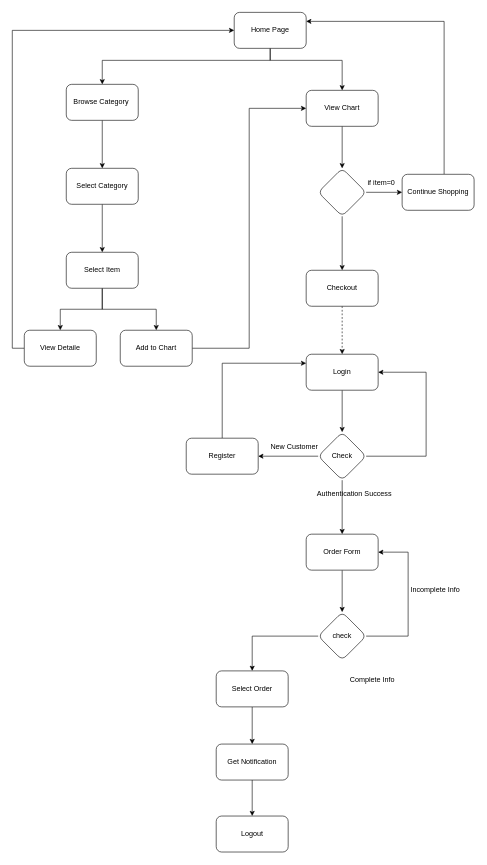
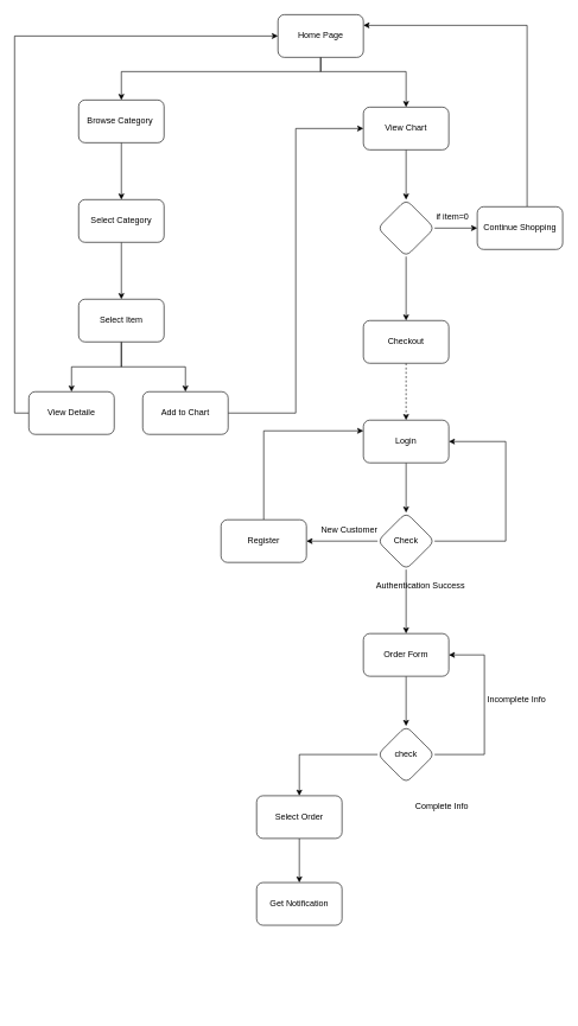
  <mxCell id="0" />
  <mxCell id="1" parent="0" />
  <mxCell id="2" value="" style="edgeStyle=orthogonalEdgeStyle;rounded=0;orthogonalLoop=1;jettySize=auto;html=1;" parent="1" source="4" target="6" edge="1"><mxGeometry relative="1" as="geometry"><Array as="points"><mxPoint x="450" y="100" /><mxPoint x="170" y="100" /></Array></mxGeometry></mxCell>
  <mxCell id="3" value="" style="edgeStyle=orthogonalEdgeStyle;rounded=0;orthogonalLoop=1;jettySize=auto;html=1;" parent="1" source="4" target="17" edge="1"><mxGeometry relative="1" as="geometry"><Array as="points"><mxPoint x="450" y="100" /><mxPoint x="570" y="100" /></Array></mxGeometry></mxCell>
  <mxCell id="4" value="Home Page" style="rounded=1;whiteSpace=wrap;html=1;" parent="1" vertex="1"><mxGeometry x="390" y="20" width="120" height="60" as="geometry" /></mxCell>
  <mxCell id="5" value="" style="edgeStyle=orthogonalEdgeStyle;rounded=0;orthogonalLoop=1;jettySize=auto;html=1;" parent="1" source="6" target="8" edge="1"><mxGeometry relative="1" as="geometry" /></mxCell>
  <mxCell id="6" value="Browse Category&amp;nbsp;" style="whiteSpace=wrap;html=1;rounded=1;" parent="1" vertex="1"><mxGeometry x="110" y="140" width="120" height="60" as="geometry" /></mxCell>
  <mxCell id="7" value="" style="edgeStyle=orthogonalEdgeStyle;rounded=0;orthogonalLoop=1;jettySize=auto;html=1;" parent="1" source="8" target="11" edge="1"><mxGeometry relative="1" as="geometry" /></mxCell>
  <mxCell id="8" value="Select Category" style="whiteSpace=wrap;html=1;rounded=1;" parent="1" vertex="1"><mxGeometry x="110" y="280" width="120" height="60" as="geometry" /></mxCell>
  <mxCell id="9" value="" style="edgeStyle=orthogonalEdgeStyle;rounded=0;orthogonalLoop=1;jettySize=auto;html=1;" parent="1" source="11" target="13" edge="1"><mxGeometry relative="1" as="geometry" /></mxCell>
  <mxCell id="10" value="" style="edgeStyle=orthogonalEdgeStyle;rounded=0;orthogonalLoop=1;jettySize=auto;html=1;" parent="1" source="11" target="15" edge="1"><mxGeometry relative="1" as="geometry" /></mxCell>
  <mxCell id="11" value="Select Item" style="whiteSpace=wrap;html=1;rounded=1;" parent="1" vertex="1"><mxGeometry x="110" y="420" width="120" height="60" as="geometry" /></mxCell>
  <mxCell id="12" style="edgeStyle=orthogonalEdgeStyle;rounded=0;orthogonalLoop=1;jettySize=auto;html=1;entryX=0;entryY=0.5;entryDx=0;entryDy=0;" parent="1" source="13" target="4" edge="1"><mxGeometry relative="1" as="geometry"><Array as="points"><mxPoint x="20" y="50" /></Array></mxGeometry></mxCell>
  <mxCell id="13" value="View Detaile" style="whiteSpace=wrap;html=1;rounded=1;" parent="1" vertex="1"><mxGeometry x="40" y="550" width="120" height="60" as="geometry" /></mxCell>
  <mxCell id="14" style="edgeStyle=orthogonalEdgeStyle;rounded=0;orthogonalLoop=1;jettySize=auto;html=1;entryX=0;entryY=0.5;entryDx=0;entryDy=0;" parent="1" source="15" target="17" edge="1"><mxGeometry relative="1" as="geometry" /></mxCell>
  <mxCell id="15" value="Add to Chart" style="whiteSpace=wrap;html=1;rounded=1;" parent="1" vertex="1"><mxGeometry x="200" y="550" width="120" height="60" as="geometry" /></mxCell>
  <mxCell id="16" value="" style="edgeStyle=orthogonalEdgeStyle;rounded=0;orthogonalLoop=1;jettySize=auto;html=1;" parent="1" source="17" target="20" edge="1"><mxGeometry relative="1" as="geometry" /></mxCell>
  <mxCell id="17" value="View Chart" style="whiteSpace=wrap;html=1;rounded=1;" parent="1" vertex="1"><mxGeometry x="510" y="150" width="120" height="60" as="geometry" /></mxCell>
  <mxCell id="18" value="" style="edgeStyle=orthogonalEdgeStyle;rounded=0;orthogonalLoop=1;jettySize=auto;html=1;" parent="1" source="20" target="22" edge="1"><mxGeometry relative="1" as="geometry" /></mxCell>
  <mxCell id="19" value="" style="edgeStyle=orthogonalEdgeStyle;rounded=0;orthogonalLoop=1;jettySize=auto;html=1;" parent="1" source="20" target="24" edge="1"><mxGeometry relative="1" as="geometry" /></mxCell>
  <mxCell id="20" value="" style="rhombus;whiteSpace=wrap;html=1;rounded=1;" parent="1" vertex="1"><mxGeometry x="530" y="280" width="80" height="80" as="geometry" /></mxCell>
  <mxCell id="21" value="" style="edgeStyle=orthogonalEdgeStyle;rounded=0;orthogonalLoop=1;jettySize=auto;html=1;dashed=1;" parent="1" source="22" target="27" edge="1"><mxGeometry relative="1" as="geometry" /></mxCell>
  <mxCell id="22" value="Checkout" style="whiteSpace=wrap;html=1;rounded=1;" parent="1" vertex="1"><mxGeometry x="510" y="450" width="120" height="60" as="geometry" /></mxCell>
  <mxCell id="23" style="edgeStyle=orthogonalEdgeStyle;rounded=0;orthogonalLoop=1;jettySize=auto;html=1;entryX=1;entryY=0.25;entryDx=0;entryDy=0;" parent="1" source="24" target="4" edge="1"><mxGeometry relative="1" as="geometry"><Array as="points"><mxPoint x="740" y="35" /></Array></mxGeometry></mxCell>
  <mxCell id="24" value="Continue Shopping" style="whiteSpace=wrap;html=1;rounded=1;" parent="1" vertex="1"><mxGeometry x="670" y="290" width="120" height="60" as="geometry" /></mxCell>
  <mxCell id="25" value="if item=0" style="text;html=1;align=center;verticalAlign=middle;resizable=0;points=[];autosize=1;strokeColor=none;fillColor=none;" parent="1" vertex="1"><mxGeometry x="600" y="290" width="70" height="30" as="geometry" /></mxCell>
  <mxCell id="26" value="" style="edgeStyle=orthogonalEdgeStyle;rounded=0;orthogonalLoop=1;jettySize=auto;html=1;" parent="1" source="27" target="31" edge="1"><mxGeometry relative="1" as="geometry" /></mxCell>
  <mxCell id="27" value="Login" style="whiteSpace=wrap;html=1;rounded=1;" parent="1" vertex="1"><mxGeometry x="510" y="590" width="120" height="60" as="geometry" /></mxCell>
  <mxCell id="28" style="edgeStyle=orthogonalEdgeStyle;rounded=0;orthogonalLoop=1;jettySize=auto;html=1;entryX=1;entryY=0.5;entryDx=0;entryDy=0;" parent="1" source="31" target="27" edge="1"><mxGeometry relative="1" as="geometry"><mxPoint x="730" y="590" as="targetPoint" /><Array as="points"><mxPoint x="710" y="760" /><mxPoint x="710" y="620" /></Array></mxGeometry></mxCell>
  <mxCell id="29" value="" style="edgeStyle=orthogonalEdgeStyle;rounded=0;orthogonalLoop=1;jettySize=auto;html=1;" parent="1" source="31" target="33" edge="1"><mxGeometry relative="1" as="geometry" /></mxCell>
  <mxCell id="30" value="" style="edgeStyle=orthogonalEdgeStyle;rounded=0;orthogonalLoop=1;jettySize=auto;html=1;" parent="1" source="31" target="36" edge="1"><mxGeometry relative="1" as="geometry" /></mxCell>
  <mxCell id="31" value="Check" style="rhombus;whiteSpace=wrap;html=1;rounded=1;" parent="1" vertex="1"><mxGeometry x="530" y="720" width="80" height="80" as="geometry" /></mxCell>
  <mxCell id="32" value="" style="edgeStyle=orthogonalEdgeStyle;rounded=0;orthogonalLoop=1;jettySize=auto;html=1;" edge="1" parent="1" source="33" target="40"><mxGeometry relative="1" as="geometry" /></mxCell>
  <mxCell id="33" value="Order Form" style="whiteSpace=wrap;html=1;rounded=1;" parent="1" vertex="1"><mxGeometry x="510" y="890" width="120" height="60" as="geometry" /></mxCell>
  <mxCell id="34" value="Authentication Success" style="text;html=1;align=center;verticalAlign=middle;resizable=0;points=[];autosize=1;strokeColor=none;fillColor=none;" parent="1" vertex="1"><mxGeometry x="515" y="808" width="150" height="30" as="geometry" /></mxCell>
  <mxCell id="35" style="edgeStyle=orthogonalEdgeStyle;rounded=0;orthogonalLoop=1;jettySize=auto;html=1;entryX=0;entryY=0.25;entryDx=0;entryDy=0;" parent="1" source="36" target="27" edge="1"><mxGeometry relative="1" as="geometry"><Array as="points"><mxPoint x="370" y="605" /></Array></mxGeometry></mxCell>
  <mxCell id="36" value="Register" style="whiteSpace=wrap;html=1;rounded=1;" parent="1" vertex="1"><mxGeometry x="310" y="730" width="120" height="60" as="geometry" /></mxCell>
  <mxCell id="37" value="New Customer" style="text;html=1;align=center;verticalAlign=middle;resizable=0;points=[];autosize=1;strokeColor=none;fillColor=none;" parent="1" vertex="1"><mxGeometry x="440" y="730" width="100" height="30" as="geometry" /></mxCell>
  <mxCell id="38" style="edgeStyle=orthogonalEdgeStyle;rounded=0;orthogonalLoop=1;jettySize=auto;html=1;entryX=1;entryY=0.5;entryDx=0;entryDy=0;" edge="1" parent="1" source="40" target="33"><mxGeometry relative="1" as="geometry"><Array as="points"><mxPoint x="680" y="1060" /><mxPoint x="680" y="920" /></Array></mxGeometry></mxCell>
  <mxCell id="39" value="" style="edgeStyle=orthogonalEdgeStyle;rounded=0;orthogonalLoop=1;jettySize=auto;html=1;" edge="1" parent="1" source="40" target="43"><mxGeometry relative="1" as="geometry" /></mxCell>
  <mxCell id="40" value="check" style="rhombus;whiteSpace=wrap;html=1;rounded=1;" vertex="1" parent="1"><mxGeometry x="530" y="1020" width="80" height="80" as="geometry" /></mxCell>
  <mxCell id="41" value="Incomplete Info" style="text;html=1;align=center;verticalAlign=middle;resizable=0;points=[];autosize=1;strokeColor=none;fillColor=none;" vertex="1" parent="1"><mxGeometry x="670" y="968" width="110" height="30" as="geometry" /></mxCell>
  <mxCell id="42" value="" style="edgeStyle=orthogonalEdgeStyle;rounded=0;orthogonalLoop=1;jettySize=auto;html=1;" edge="1" parent="1" source="43" target="46"><mxGeometry relative="1" as="geometry" /></mxCell>
  <mxCell id="43" value="Select Order" style="whiteSpace=wrap;html=1;rounded=1;" vertex="1" parent="1"><mxGeometry x="360" y="1118" width="120" height="60" as="geometry" /></mxCell>
  <mxCell id="44" value="Complete Info" style="text;html=1;align=center;verticalAlign=middle;resizable=0;points=[];autosize=1;strokeColor=none;fillColor=none;" vertex="1" parent="1"><mxGeometry x="570" y="1118" width="100" height="30" as="geometry" /></mxCell>
- <mxCell id="45" value="" style="edgeStyle=orthogonalEdgeStyle;rounded=0;orthogonalLoop=1;jettySize=auto;html=1;" edge="1" parent="1" source="46" target="47"><mxGeometry relative="1" as="geometry" /></mxCell>
  <mxCell id="46" value="Get Notification" style="whiteSpace=wrap;html=1;rounded=1;" vertex="1" parent="1"><mxGeometry x="360" y="1240" width="120" height="60" as="geometry" /></mxCell>
- <mxCell id="47" value="Logout" style="whiteSpace=wrap;html=1;rounded=1;" vertex="1" parent="1"><mxGeometry x="360" y="1360" width="120" height="60" as="geometry" /></mxCell>
